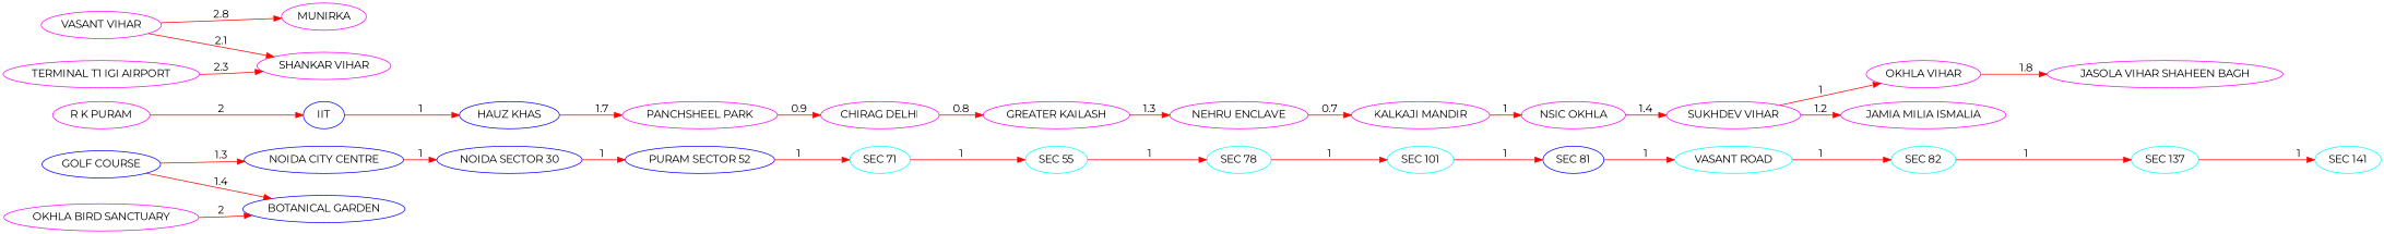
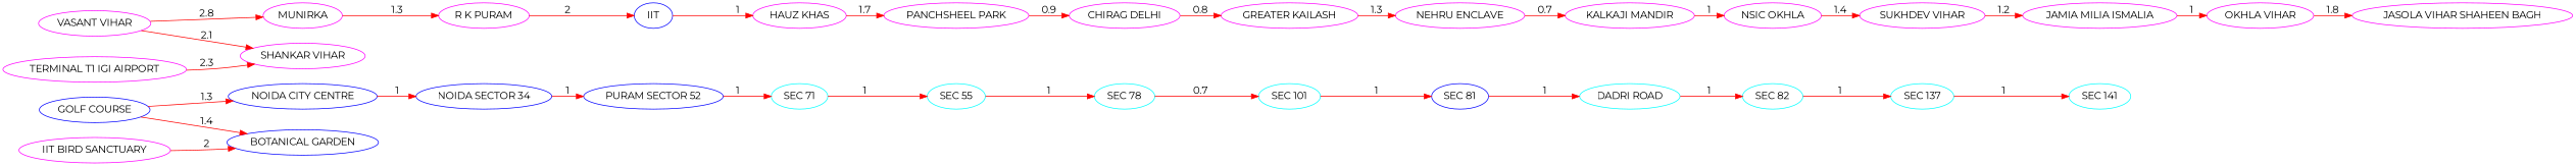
  digraph {
    bgcolor=white
    fontname=Montserrat
    rankdir=LR
    node [color=MAGENTA fontname=Montserrat]
    edge [color=red fontname=Montserrat]
    n1 [color=AQUA label="SEC 141"]
    n2 [color=AQUA label="SEC 137"]
    n3 [color=AQUA label="SEC 82"]
-   n4 [color=AQUA label="VASANT ROAD"]
+   n4 [color=AQUA label="DADRI ROAD"]
    n5 [color=BLUE label="SEC 81"]
    n6 [color=AQUA label="SEC 101"]
    n7 [color=AQUA label="SEC 78"]
    n8 [color=AQUA label="SEC 55"]
    n9 [color=AQUA label="SEC 71"]
    n10 [color=BLUE label="PURAM SECTOR 52"]
-   n11 [color=BLUE label="NOIDA SECTOR 30"]
+   n11 [color=BLUE label="NOIDA SECTOR 34"]
    n12 [color=BLUE label="NOIDA CITY CENTRE"]
    n13 [color=BLUE label="GOLF COURSE"]
    n14 [color=BLUE label="BOTANICAL GARDEN"]
-   n15 [label="OKHLA BIRD SANCTUARY"]
+   n15 [label="IIT BIRD SANCTUARY"]
    n16 [label="JASOLA VIHAR SHAHEEN BAGH"]
    n17 [label="OKHLA VIHAR"]
    n18 [label="JAMIA MILIA ISMALIA"]
    n19 [label="SUKHDEV VIHAR"]
    n20 [label="NSIC OKHLA"]
    n21 [label="KALKAJI MANDIR"]
    n22 [label="NEHRU ENCLAVE"]
    n23 [label="GREATER KAILASH"]
    n24 [label="CHIRAG DELHI"]
    n25 [label="PANCHSHEEL PARK"]
-   n26 [color=BLUE label="HAUZ KHAS"]
+   n26 [label="HAUZ KHAS"]
    n27 [color=BLUE label=IIT]
    n28 [label="R K PURAM"]
    n29 [label=MUNIRKA]
    n30 [label="VASANT VIHAR"]
    n31 [label="SHANKAR VIHAR"]
    n32 [label="TERMINAL T1 IGI AIRPORT"]
    n2 -> n1 [label=1]
    n3 -> n2 [label=1]
    n4 -> n3 [label=1]
    n5 -> n4 [label=1]
    n6 -> n5 [label=1]
-   n7 -> n6 [label=1]
+   n7 -> n6 [label=0.7]
    n8 -> n7 [label=1]
    n9 -> n8 [label=1]
    n10 -> n9 [label=1]
    n11 -> n10 [label=1]
    n12 -> n11 [label=1]
    n13 -> n12 [label=1.3]
    n13 -> n14 [label=1.4]
    n15 -> n14 [label=2]
    n17 -> n16 [label=1.8]
-   n19 -> n17 [label=1]
+   n18 -> n17 [label=1]
    n19 -> n18 [label=1.2]
    n20 -> n19 [label=1.4]
    n21 -> n20 [label=1]
    n22 -> n21 [label=0.7]
    n23 -> n22 [label=1.3]
    n24 -> n23 [label=0.8]
    n25 -> n24 [label=0.9]
    n26 -> n25 [label=1.7]
    n27 -> n26 [label=1]
    n28 -> n27 [label=2]
+   n29 -> n28 [label=1.3]
    n30 -> n29 [label=2.8]
    n30 -> n31 [label=2.1]
    n32 -> n31 [label=2.3]
  }
